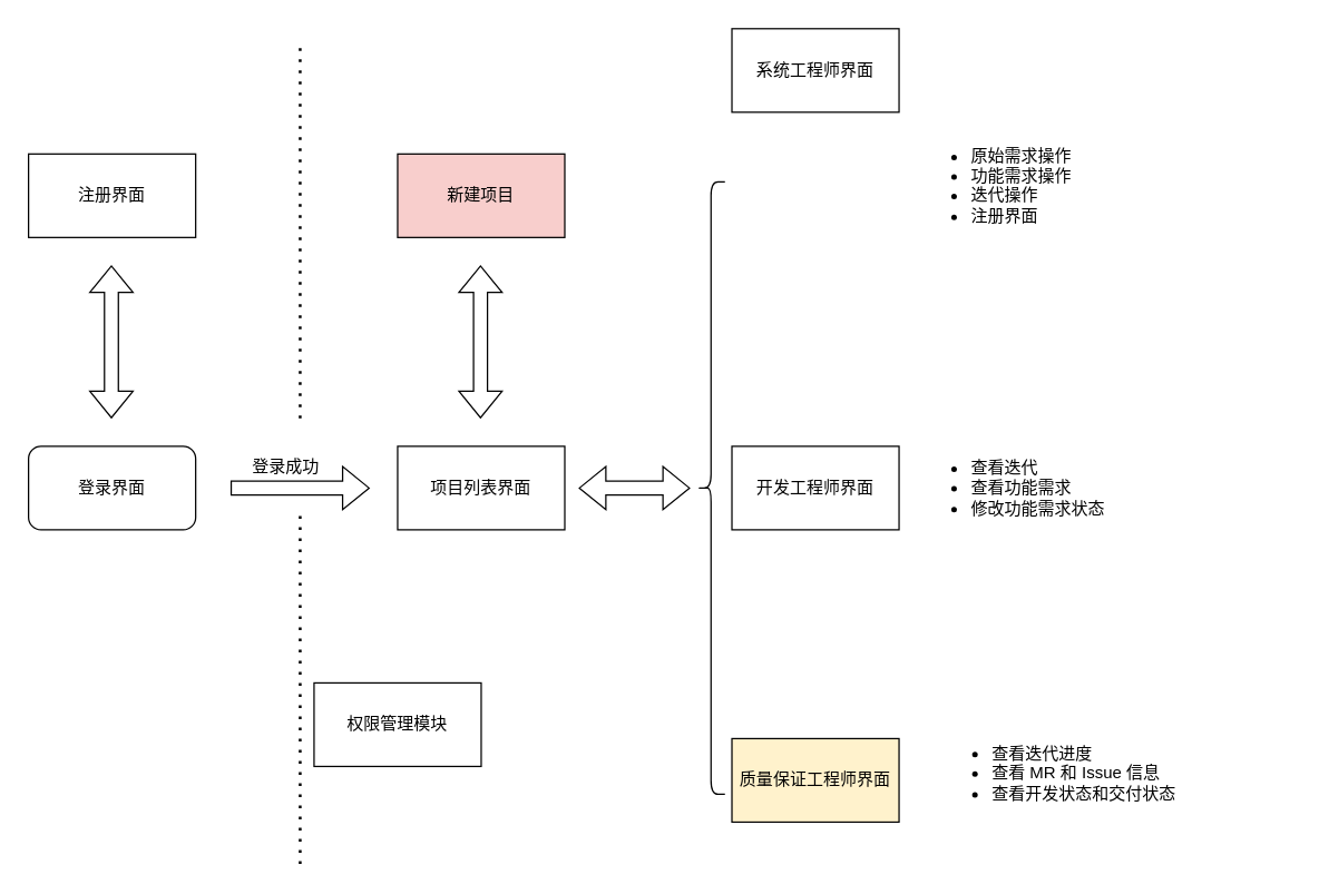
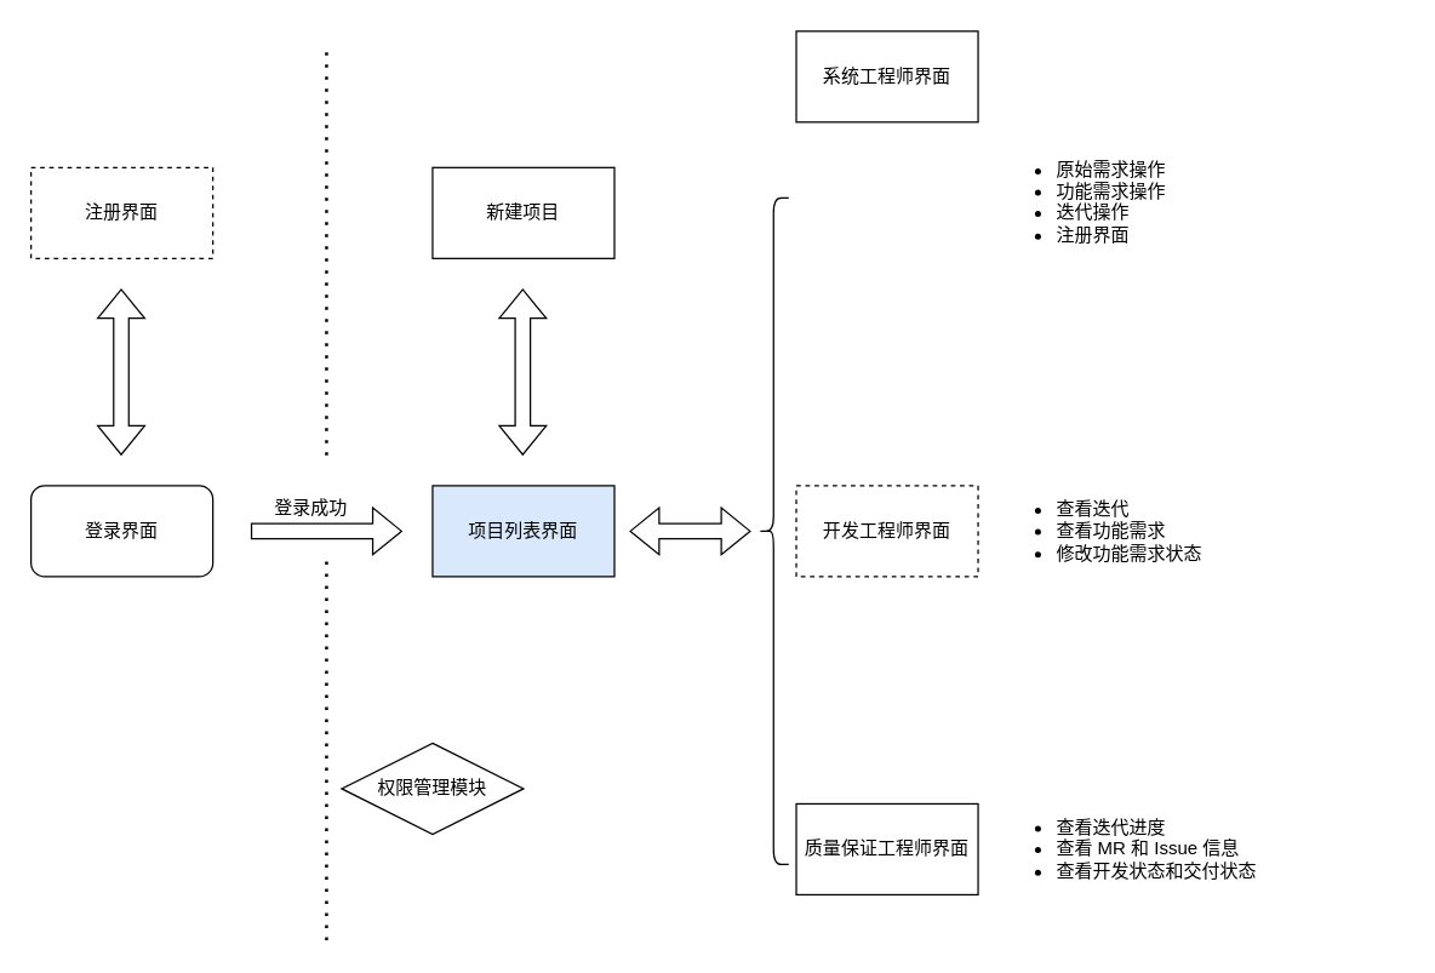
  <mxCell id="0" />
  <mxCell id="1" parent="0" />
  <mxCell id="2" value="" style="endArrow=none;dashed=1;html=1;dashPattern=1 3;strokeWidth=2;rounded=0;" edge="1" parent="1"><mxGeometry width="50" height="50" relative="1" as="geometry"><mxPoint x="215" y="300" as="sourcePoint" /><mxPoint x="215" y="30" as="targetPoint" /></mxGeometry></mxCell>
  <mxCell id="3" value="" style="shape=flexArrow;endArrow=classic;startArrow=classic;html=1;rounded=0;" edge="1" parent="1"><mxGeometry width="100" height="100" relative="1" as="geometry"><mxPoint x="79.5" y="300" as="sourcePoint" /><mxPoint x="79.5" y="190" as="targetPoint" /></mxGeometry></mxCell>
- <mxCell id="4" value="注册界面" style="rounded=0;whiteSpace=wrap;html=1;" vertex="1" parent="1"><mxGeometry x="20" y="110" width="120" height="60" as="geometry" /></mxCell>
+ <mxCell id="4" value="注册界面" style="rounded=0;whiteSpace=wrap;html=1;dashed=1;" vertex="1" parent="1"><mxGeometry x="20" y="110" width="120" height="60" as="geometry" /></mxCell>
  <mxCell id="5" value="登录界面" style="whiteSpace=wrap;html=1;rounded=1;" vertex="1" parent="1"><mxGeometry x="20" y="320" width="120" height="60" as="geometry" /></mxCell>
  <mxCell id="6" value="登录成功" style="text;html=1;strokeColor=none;fillColor=none;align=center;verticalAlign=middle;whiteSpace=wrap;rounded=0;" vertex="1" parent="1"><mxGeometry x="175" y="320" width="60" height="30" as="geometry" /></mxCell>
- <mxCell id="7" value="项目列表界面" style="rounded=0;whiteSpace=wrap;html=1;" vertex="1" parent="1"><mxGeometry x="285" y="320" width="120" height="60" as="geometry" /></mxCell>
+ <mxCell id="7" value="项目列表界面" style="rounded=0;whiteSpace=wrap;html=1;fillColor=#dae8fc;" vertex="1" parent="1"><mxGeometry x="285" y="320" width="120" height="60" as="geometry" /></mxCell>
  <mxCell id="8" value="" style="shape=flexArrow;endArrow=classic;startArrow=classic;html=1;rounded=0;" edge="1" parent="1"><mxGeometry width="100" height="100" relative="1" as="geometry"><mxPoint x="344.5" y="300" as="sourcePoint" /><mxPoint x="344.5" y="190" as="targetPoint" /></mxGeometry></mxCell>
- <mxCell id="9" value="新建项目" style="rounded=0;whiteSpace=wrap;html=1;fillColor=#f8cecc;" vertex="1" parent="1"><mxGeometry x="285" y="110" width="120" height="60" as="geometry" /></mxCell>
+ <mxCell id="9" value="新建项目" style="rounded=0;whiteSpace=wrap;html=1;" vertex="1" parent="1"><mxGeometry x="285" y="110" width="120" height="60" as="geometry" /></mxCell>
  <mxCell id="10" value="" style="shape=flexArrow;endArrow=classic;html=1;rounded=0;" edge="1" parent="1"><mxGeometry width="50" height="50" relative="1" as="geometry"><mxPoint x="165" y="350" as="sourcePoint" /><mxPoint x="265" y="350" as="targetPoint" /></mxGeometry></mxCell>
  <mxCell id="11" value="" style="shape=curlyBracket;whiteSpace=wrap;html=1;rounded=1;" vertex="1" parent="1"><mxGeometry x="500" y="130" width="20" height="440" as="geometry" /></mxCell>
  <mxCell id="12" value="" style="shape=flexArrow;endArrow=classic;startArrow=classic;html=1;rounded=0;" edge="1" parent="1"><mxGeometry width="100" height="100" relative="1" as="geometry"><mxPoint x="415" y="350" as="sourcePoint" /><mxPoint x="495" y="350" as="targetPoint" /></mxGeometry></mxCell>
  <mxCell id="13" value="系统工程师界面" style="rounded=0;whiteSpace=wrap;html=1;" vertex="1" parent="1"><mxGeometry x="525" y="20" width="120" height="60" as="geometry" /></mxCell>
- <mxCell id="14" value="开发工程师界面" style="rounded=0;whiteSpace=wrap;html=1;" vertex="1" parent="1"><mxGeometry x="525" y="320" width="120" height="60" as="geometry" /></mxCell>
- <mxCell id="15" value="质量保证工程师界面" style="rounded=0;whiteSpace=wrap;html=1;fillColor=#fff2cc;" vertex="1" parent="1"><mxGeometry x="525" y="530" width="120" height="60" as="geometry" /></mxCell>
+ <mxCell id="14" value="开发工程师界面" style="rounded=0;whiteSpace=wrap;html=1;dashed=1;" vertex="1" parent="1"><mxGeometry x="525" y="320" width="120" height="60" as="geometry" /></mxCell>
+ <mxCell id="15" value="质量保证工程师界面" style="rounded=0;whiteSpace=wrap;html=1;" vertex="1" parent="1"><mxGeometry x="525" y="530" width="120" height="60" as="geometry" /></mxCell>
  <mxCell id="16" value="" style="endArrow=none;dashed=1;html=1;dashPattern=1 3;strokeWidth=2;rounded=0;" edge="1" parent="1"><mxGeometry width="50" height="50" relative="1" as="geometry"><mxPoint x="215" y="620" as="sourcePoint" /><mxPoint x="215" y="370" as="targetPoint" /></mxGeometry></mxCell>
- <mxCell id="17" value="权限管理模块" style="rounded=0;whiteSpace=wrap;html=1;" vertex="1" parent="1"><mxGeometry x="225" y="490" width="120" height="60" as="geometry" /></mxCell>
+ <mxCell id="17" value="权限管理模块" style="rhombus;whiteSpace=wrap;html=1;" vertex="1" parent="1"><mxGeometry x="225" y="490" width="120" height="60" as="geometry" /></mxCell>
  <mxCell id="18" value="&lt;ul&gt;&lt;li&gt;原始需求操作&lt;br&gt;&lt;/li&gt;&lt;li&gt;功能需求操作&lt;br&gt;&lt;/li&gt;&lt;li&gt;迭代操作&lt;/li&gt;&lt;li&gt;注册界面&lt;br&gt;&lt;/li&gt;&lt;/ul&gt;" style="text;strokeColor=none;fillColor=none;html=1;whiteSpace=wrap;verticalAlign=middle;overflow=hidden;" vertex="1" parent="1"><mxGeometry x="655" y="90" width="270" height="80" as="geometry" /></mxCell>
  <mxCell id="19" value="&lt;ul&gt;&lt;li&gt;查看迭代&lt;/li&gt;&lt;li&gt;查看功能需求&lt;/li&gt;&lt;li&gt;修改功能需求状态&lt;/li&gt;&lt;/ul&gt;" style="text;strokeColor=none;fillColor=none;html=1;whiteSpace=wrap;verticalAlign=middle;overflow=hidden;" vertex="1" parent="1"><mxGeometry x="655" y="310" width="270" height="80" as="geometry" /></mxCell>
- <mxCell id="20" value="&lt;ul&gt;&lt;li&gt;查看迭代进度&lt;/li&gt;&lt;li&gt;查看 MR 和 Issue 信息&lt;/li&gt;&lt;li&gt;查看开发状态和交付状态&lt;br&gt;&lt;/li&gt;&lt;/ul&gt;" style="text;strokeColor=none;fillColor=none;html=1;whiteSpace=wrap;verticalAlign=middle;overflow=hidden;" vertex="1" parent="1"><mxGeometry x="670" y="515" width="270" height="80" as="geometry" /></mxCell>
+ <mxCell id="20" value="&lt;ul&gt;&lt;li&gt;查看迭代进度&lt;/li&gt;&lt;li&gt;查看 MR 和 Issue 信息&lt;/li&gt;&lt;li&gt;查看开发状态和交付状态&lt;br&gt;&lt;/li&gt;&lt;/ul&gt;" style="text;strokeColor=none;fillColor=none;html=1;whiteSpace=wrap;verticalAlign=middle;overflow=hidden;" vertex="1" parent="1"><mxGeometry x="655" y="520" width="270" height="80" as="geometry" /></mxCell>
